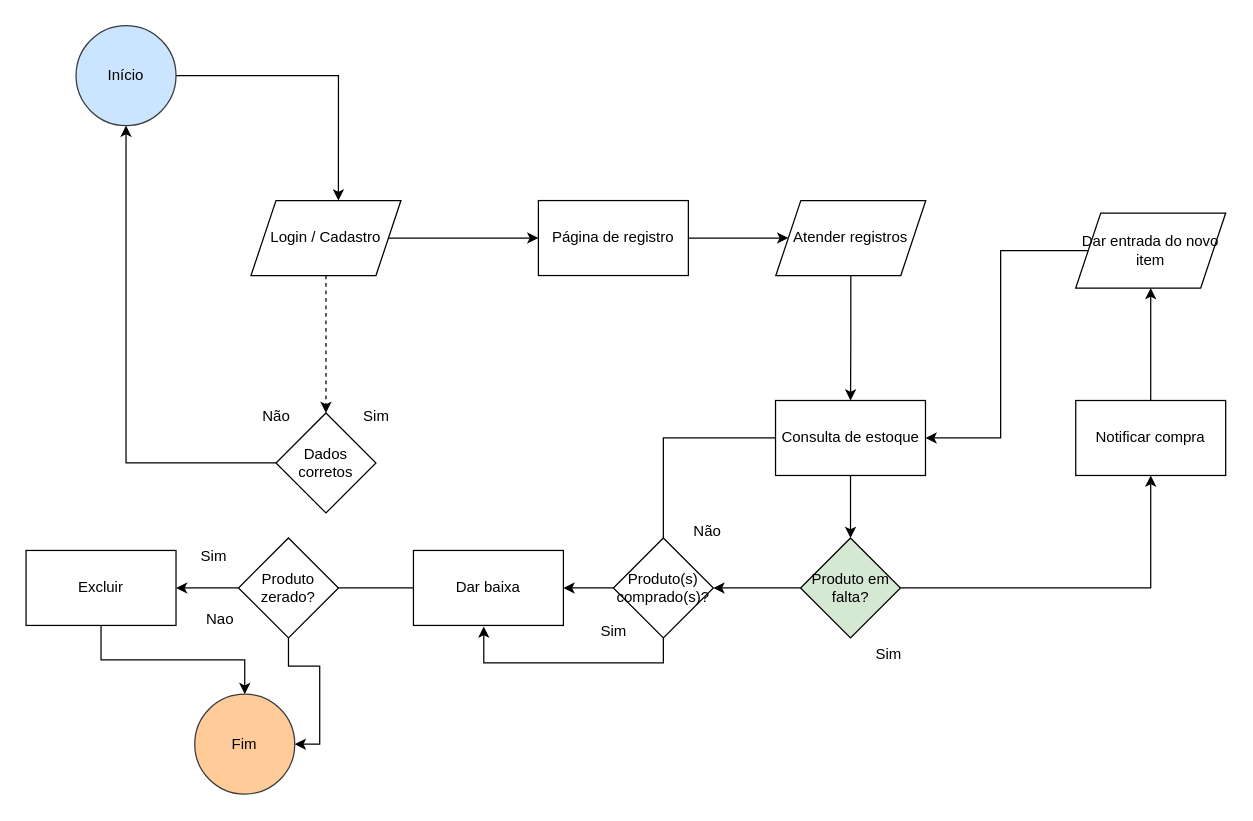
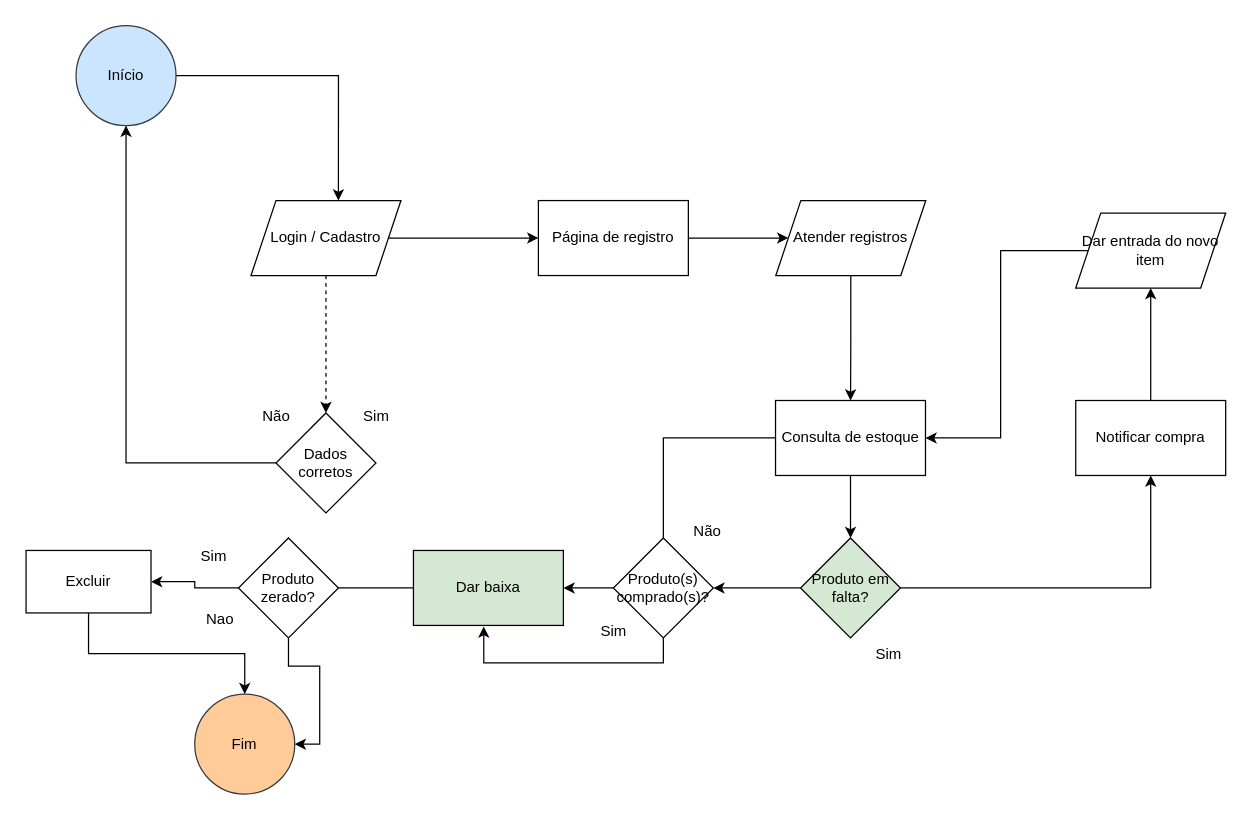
  <mxCell id="0" />
  <mxCell id="1" parent="0" />
  <mxCell id="2" value="Início" style="ellipse;whiteSpace=wrap;html=1;aspect=fixed;fillColor=#cce5ff;strokeColor=#36393d;" vertex="1" parent="1"><mxGeometry x="60" y="20" width="80" height="80" as="geometry" /></mxCell>
  <mxCell id="3" style="edgeStyle=orthogonalEdgeStyle;rounded=0;orthogonalLoop=1;jettySize=auto;html=1;exitX=0;exitY=0.5;exitDx=0;exitDy=0;entryX=0.5;entryY=1;entryDx=0;entryDy=0;" edge="1" parent="1" source="4" target="2"><mxGeometry relative="1" as="geometry" /></mxCell>
  <mxCell id="4" value="Dados corretos" style="rhombus;whiteSpace=wrap;html=1;" vertex="1" parent="1"><mxGeometry x="220" y="330" width="80" height="80" as="geometry" /></mxCell>
  <mxCell id="5" value="Não" style="text;html=1;align=center;verticalAlign=middle;resizable=0;points=[];autosize=1;strokeColor=none;fillColor=none;" vertex="1" parent="1"><mxGeometry x="195" y="318" width="50" height="30" as="geometry" /></mxCell>
  <mxCell id="6" value="Sim" style="text;html=1;align=center;verticalAlign=middle;resizable=0;points=[];autosize=1;strokeColor=none;fillColor=none;" vertex="1" parent="1"><mxGeometry x="280" y="318" width="40" height="30" as="geometry" /></mxCell>
  <mxCell id="7" style="edgeStyle=orthogonalEdgeStyle;rounded=0;orthogonalLoop=1;jettySize=auto;html=1;exitX=1;exitY=0.5;exitDx=0;exitDy=0;entryX=0;entryY=0.5;entryDx=0;entryDy=0;" edge="1" parent="1" source="8" target="14"><mxGeometry relative="1" as="geometry" /></mxCell>
  <mxCell id="8" value="Página de registro" style="rounded=0;whiteSpace=wrap;html=1;" vertex="1" parent="1"><mxGeometry x="430" y="160" width="120" height="60" as="geometry" /></mxCell>
  <mxCell id="9" value="" style="edgeStyle=orthogonalEdgeStyle;rounded=0;orthogonalLoop=1;jettySize=auto;html=1;" edge="1" parent="1" source="11" target="8"><mxGeometry relative="1" as="geometry" /></mxCell>
  <mxCell id="10" style="edgeStyle=orthogonalEdgeStyle;rounded=0;orthogonalLoop=1;jettySize=auto;html=1;exitX=0.5;exitY=1;exitDx=0;exitDy=0;dashed=1;" edge="1" parent="1" source="11" target="4"><mxGeometry relative="1" as="geometry" /></mxCell>
  <mxCell id="11" value="Login / Cadastro" style="shape=parallelogram;perimeter=parallelogramPerimeter;whiteSpace=wrap;html=1;fixedSize=1;" vertex="1" parent="1"><mxGeometry x="200" y="160" width="120" height="60" as="geometry" /></mxCell>
  <mxCell id="12" style="edgeStyle=orthogonalEdgeStyle;rounded=0;orthogonalLoop=1;jettySize=auto;html=1;exitX=1;exitY=0.5;exitDx=0;exitDy=0;entryX=0.583;entryY=0;entryDx=0;entryDy=0;entryPerimeter=0;" edge="1" parent="1" source="2" target="11"><mxGeometry relative="1" as="geometry" /></mxCell>
  <mxCell id="13" style="edgeStyle=orthogonalEdgeStyle;rounded=0;orthogonalLoop=1;jettySize=auto;html=1;exitX=0.5;exitY=1;exitDx=0;exitDy=0;" edge="1" parent="1" source="14" target="16"><mxGeometry relative="1" as="geometry"><mxPoint x="679.759" y="350" as="targetPoint" /></mxGeometry></mxCell>
  <mxCell id="14" value="Atender registros" style="shape=parallelogram;perimeter=parallelogramPerimeter;whiteSpace=wrap;html=1;fixedSize=1;" vertex="1" parent="1"><mxGeometry x="620" y="160" width="120" height="60" as="geometry" /></mxCell>
  <mxCell id="15" style="edgeStyle=orthogonalEdgeStyle;rounded=0;orthogonalLoop=1;jettySize=auto;html=1;exitX=0.5;exitY=1;exitDx=0;exitDy=0;entryX=0.5;entryY=0;entryDx=0;entryDy=0;" edge="1" parent="1" source="16" target="19"><mxGeometry relative="1" as="geometry" /></mxCell>
  <mxCell id="16" value="Consulta de estoque" style="rounded=0;whiteSpace=wrap;html=1;" vertex="1" parent="1"><mxGeometry x="619.759" y="320" width="120" height="60" as="geometry" /></mxCell>
  <mxCell id="17" style="edgeStyle=orthogonalEdgeStyle;rounded=0;orthogonalLoop=1;jettySize=auto;html=1;" edge="1" parent="1" source="19" target="22"><mxGeometry relative="1" as="geometry"><mxPoint x="679.76" y="570" as="targetPoint" /></mxGeometry></mxCell>
  <mxCell id="18" style="edgeStyle=orthogonalEdgeStyle;rounded=0;orthogonalLoop=1;jettySize=auto;html=1;exitX=0;exitY=0.5;exitDx=0;exitDy=0;" edge="1" parent="1" source="19" target="26"><mxGeometry relative="1" as="geometry"><mxPoint x="550" y="470.286" as="targetPoint" /></mxGeometry></mxCell>
  <mxCell id="19" value="Produto em falta?" style="rhombus;whiteSpace=wrap;html=1;fillColor=#d5e8d4;" vertex="1" parent="1"><mxGeometry x="639.76" y="430" width="80" height="80" as="geometry" /></mxCell>
  <mxCell id="20" value="Não" style="text;html=1;align=center;verticalAlign=middle;resizable=0;points=[];autosize=1;strokeColor=none;fillColor=none;" vertex="1" parent="1"><mxGeometry x="540" y="410" width="50" height="30" as="geometry" /></mxCell>
  <mxCell id="21" style="edgeStyle=orthogonalEdgeStyle;rounded=0;orthogonalLoop=1;jettySize=auto;html=1;" edge="1" parent="1" source="22" target="32"><mxGeometry relative="1" as="geometry"><mxPoint x="920" y="260" as="targetPoint" /></mxGeometry></mxCell>
  <mxCell id="22" value="Notificar compra" style="rounded=0;whiteSpace=wrap;html=1;" vertex="1" parent="1"><mxGeometry x="860" y="320" width="120" height="60" as="geometry" /></mxCell>
  <mxCell id="23" value="Sim" style="text;html=1;align=center;verticalAlign=middle;resizable=0;points=[];autosize=1;strokeColor=none;fillColor=none;" vertex="1" parent="1"><mxGeometry x="690" y="508" width="40" height="30" as="geometry" /></mxCell>
  <mxCell id="24" style="edgeStyle=orthogonalEdgeStyle;rounded=0;orthogonalLoop=1;jettySize=auto;html=1;exitX=0;exitY=0.5;exitDx=0;exitDy=0;" edge="1" parent="1" source="26" target="28"><mxGeometry relative="1" as="geometry"><mxPoint x="390" y="470" as="targetPoint" /></mxGeometry></mxCell>
  <mxCell id="25" style="edgeStyle=orthogonalEdgeStyle;rounded=0;orthogonalLoop=1;jettySize=auto;html=1;exitX=0.5;exitY=0;exitDx=0;exitDy=0;entryX=0;entryY=0.5;entryDx=0;entryDy=0;endArrow=none;" edge="1" parent="1" source="26" target="16"><mxGeometry relative="1" as="geometry" /></mxCell>
  <mxCell id="26" value="Produto(s) comprado(s)?" style="rhombus;whiteSpace=wrap;html=1;" vertex="1" parent="1"><mxGeometry x="490" y="429.996" width="80" height="80" as="geometry" /></mxCell>
  <mxCell id="27" style="edgeStyle=orthogonalEdgeStyle;rounded=0;orthogonalLoop=1;jettySize=auto;html=1;entryX=1;entryY=0.5;entryDx=0;entryDy=0;" edge="1" parent="1" source="28"><mxGeometry relative="1" as="geometry"><mxPoint x="235" y="470" as="targetPoint" /></mxGeometry></mxCell>
- <mxCell id="28" value="Dar baixa" style="rounded=0;whiteSpace=wrap;html=1;" vertex="1" parent="1"><mxGeometry x="330" y="440" width="120" height="60" as="geometry" /></mxCell>
+ <mxCell id="28" value="Dar baixa" style="rounded=0;whiteSpace=wrap;html=1;fillColor=#d5e8d4;" vertex="1" parent="1"><mxGeometry x="330" y="440" width="120" height="60" as="geometry" /></mxCell>
  <mxCell id="29" value="Sim" style="text;html=1;align=center;verticalAlign=middle;resizable=0;points=[];autosize=1;strokeColor=none;fillColor=none;" vertex="1" parent="1"><mxGeometry x="470" y="490" width="40" height="30" as="geometry" /></mxCell>
  <mxCell id="30" style="edgeStyle=orthogonalEdgeStyle;rounded=0;orthogonalLoop=1;jettySize=auto;html=1;exitX=0.5;exitY=1;exitDx=0;exitDy=0;entryX=0.469;entryY=1.015;entryDx=0;entryDy=0;entryPerimeter=0;" edge="1" parent="1" source="26" target="28"><mxGeometry relative="1" as="geometry" /></mxCell>
  <mxCell id="31" style="edgeStyle=orthogonalEdgeStyle;rounded=0;orthogonalLoop=1;jettySize=auto;html=1;entryX=1;entryY=0.5;entryDx=0;entryDy=0;" edge="1" parent="1" source="32" target="16"><mxGeometry relative="1" as="geometry" /></mxCell>
  <mxCell id="32" value="Dar entrada do novo item" style="shape=parallelogram;perimeter=parallelogramPerimeter;whiteSpace=wrap;html=1;fixedSize=1;" vertex="1" parent="1"><mxGeometry x="860" y="170" width="120" height="60" as="geometry" /></mxCell>
  <mxCell id="33" style="edgeStyle=orthogonalEdgeStyle;rounded=0;orthogonalLoop=1;jettySize=auto;html=1;exitX=0;exitY=0.5;exitDx=0;exitDy=0;entryX=1;entryY=0.5;entryDx=0;entryDy=0;" edge="1" parent="1" source="35" target="39"><mxGeometry relative="1" as="geometry" /></mxCell>
  <mxCell id="34" style="edgeStyle=orthogonalEdgeStyle;rounded=0;orthogonalLoop=1;jettySize=auto;html=1;exitX=0.5;exitY=1;exitDx=0;exitDy=0;entryX=1;entryY=0.5;entryDx=0;entryDy=0;" edge="1" parent="1" source="35" target="40"><mxGeometry relative="1" as="geometry" /></mxCell>
  <mxCell id="35" value="Produto zerado?" style="rhombus;whiteSpace=wrap;html=1;" vertex="1" parent="1"><mxGeometry x="190" y="430" width="80" height="80" as="geometry" /></mxCell>
  <mxCell id="36" value="Sim" style="text;html=1;align=center;verticalAlign=middle;resizable=0;points=[];autosize=1;strokeColor=none;fillColor=none;" vertex="1" parent="1"><mxGeometry x="150" y="430" width="40" height="30" as="geometry" /></mxCell>
  <mxCell id="37" value="Nao" style="text;html=1;align=center;verticalAlign=middle;resizable=0;points=[];autosize=1;strokeColor=none;fillColor=none;" vertex="1" parent="1"><mxGeometry x="150" y="480" width="50" height="30" as="geometry" /></mxCell>
  <mxCell id="38" style="edgeStyle=orthogonalEdgeStyle;rounded=0;orthogonalLoop=1;jettySize=auto;html=1;exitX=0.5;exitY=1;exitDx=0;exitDy=0;entryX=0.5;entryY=0;entryDx=0;entryDy=0;" edge="1" parent="1" source="39" target="40"><mxGeometry relative="1" as="geometry" /></mxCell>
- <mxCell id="39" value="Excluir" style="rounded=0;whiteSpace=wrap;html=1;" vertex="1" parent="1"><mxGeometry x="20" y="440" width="120" height="60" as="geometry" /></mxCell>
+ <mxCell id="39" value="Excluir" style="rounded=0;whiteSpace=wrap;html=1;" vertex="1" parent="1"><mxGeometry x="20" y="440" width="100" height="50" as="geometry" /></mxCell>
  <mxCell id="40" value="Fim" style="ellipse;whiteSpace=wrap;html=1;aspect=fixed;fillColor=#ffcc99;strokeColor=#36393d;" vertex="1" parent="1"><mxGeometry x="155" y="555" width="80" height="80" as="geometry" /></mxCell>
